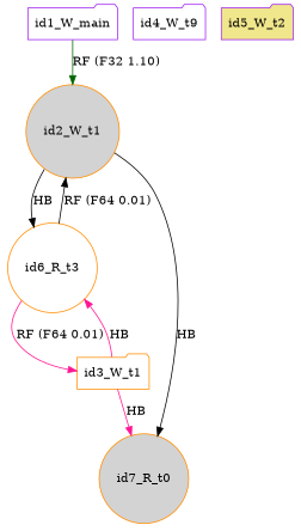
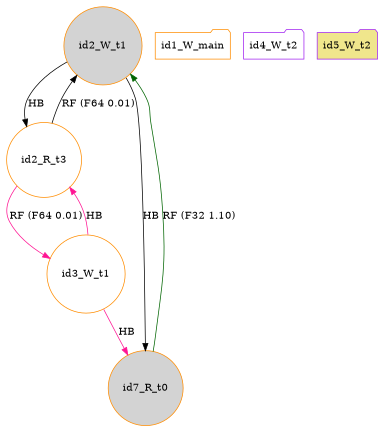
  digraph {
    rankdir=TB
    splines=true
    node [color=darkorange fillcolor=white shape=circle style=filled]
    edge [color=black]
    id2_W_t1 [fillcolor=lightgrey]
-   id6_R_t3
-   id3_W_t1 [shape=folder]
+   id6_R_t3 [label=id2_R_t3]
+   id3_W_t1
    n4 [fillcolor=lightgrey label=id7_R_t0]
-   id1_W_main [color=purple shape=folder]
-   id4_W_t2 [color=purple shape=folder label=id4_W_t9]
+   id1_W_main [shape=folder]
+   id4_W_t2 [color=purple shape=folder]
    id5_W_t2 [color=purple fillcolor=khaki shape=folder]
    id2_W_t1 -> id6_R_t3 [label=HB]
    id2_W_t1 -> n4 [label=HB]
    id6_R_t3 -> id2_W_t1 [label="RF (F64 0.01)"]
    id6_R_t3 -> id3_W_t1 [color=deeppink label="RF (F64 0.01)"]
    id3_W_t1 -> id6_R_t3 [color=deeppink label=HB]
    id3_W_t1 -> n4 [color=deeppink label=HB]
-   id1_W_main -> id2_W_t1 [color=darkgreen label="RF (F32 1.10)"]
+   n4 -> id2_W_t1 [color=darkgreen label="RF (F32 1.10)"]
  }
